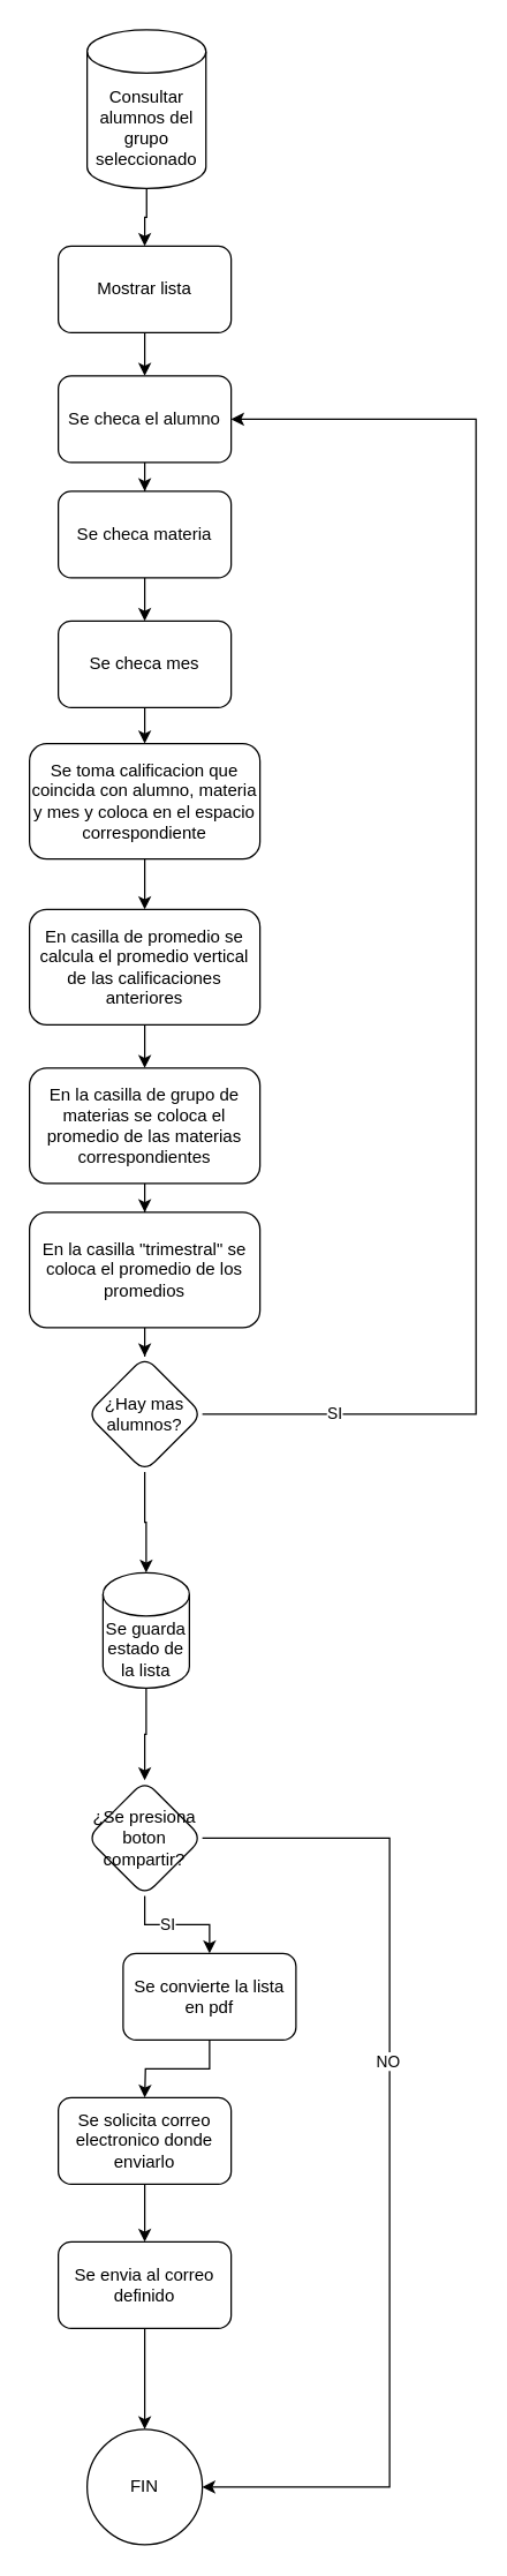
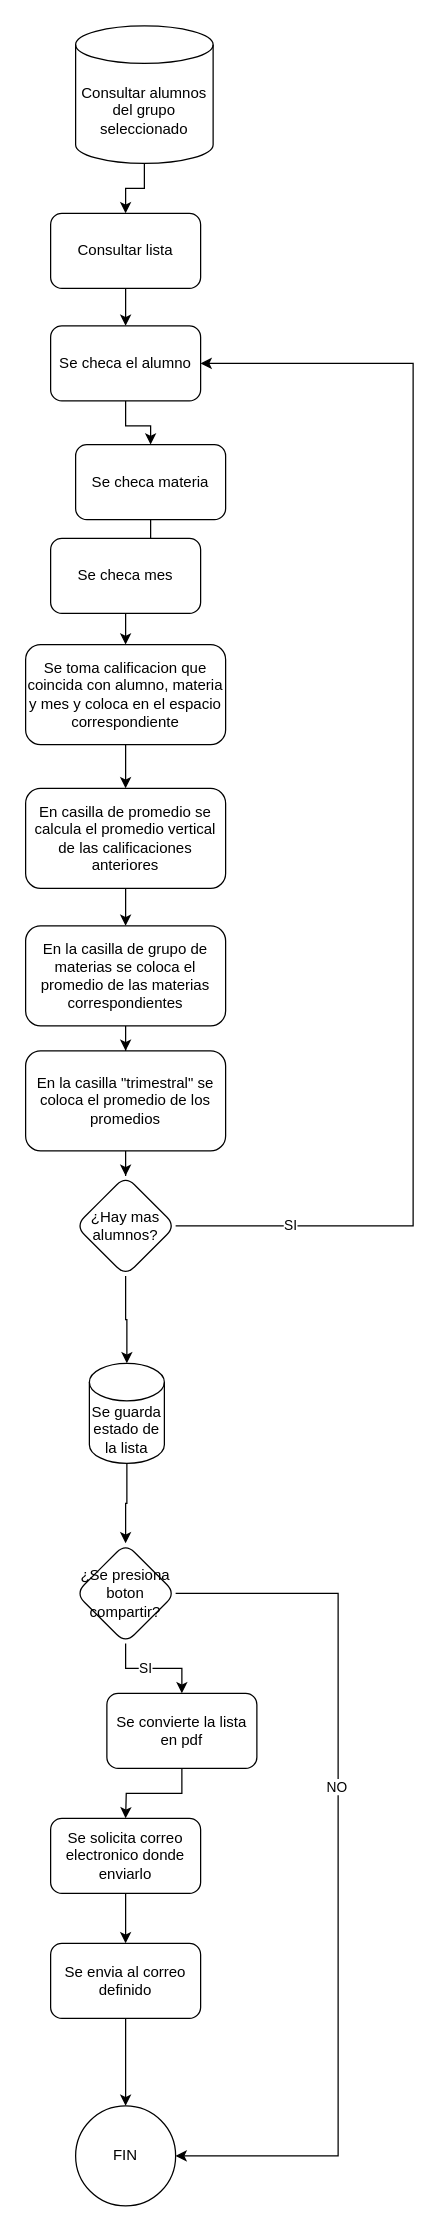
  <mxCell id="0" />
  <mxCell id="1" parent="0" />
  <mxCell id="2" value="" style="edgeStyle=orthogonalEdgeStyle;rounded=0;orthogonalLoop=1;jettySize=auto;html=1;" edge="1" parent="1" source="3" target="5"><mxGeometry relative="1" as="geometry" /></mxCell>
- <mxCell id="3" value="Mostrar lista" style="rounded=1;whiteSpace=wrap;html=1;" vertex="1" parent="1"><mxGeometry x="40" y="170" width="120" height="60" as="geometry" /></mxCell>
+ <mxCell id="3" value="Consultar lista" style="rounded=1;whiteSpace=wrap;html=1;" vertex="1" parent="1"><mxGeometry x="40" y="170" width="120" height="60" as="geometry" /></mxCell>
  <mxCell id="4" value="" style="edgeStyle=orthogonalEdgeStyle;rounded=0;orthogonalLoop=1;jettySize=auto;html=1;" edge="1" parent="1" source="5" target="7"><mxGeometry relative="1" as="geometry" /></mxCell>
  <mxCell id="5" value="Se checa el alumno" style="whiteSpace=wrap;html=1;rounded=1;" vertex="1" parent="1"><mxGeometry x="40" y="260" width="120" height="60" as="geometry" /></mxCell>
  <mxCell id="6" value="" style="edgeStyle=orthogonalEdgeStyle;rounded=0;orthogonalLoop=1;jettySize=auto;html=1;" edge="1" parent="1" source="7" target="9"><mxGeometry relative="1" as="geometry" /></mxCell>
- <mxCell id="7" value="Se checa materia" style="whiteSpace=wrap;html=1;rounded=1;" vertex="1" parent="1"><mxGeometry x="40" y="340" width="120" height="60" as="geometry" /></mxCell>
+ <mxCell id="7" value="Se checa materia" style="whiteSpace=wrap;html=1;rounded=1;" vertex="1" parent="1"><mxGeometry x="60" y="355" width="120" height="60" as="geometry" /></mxCell>
  <mxCell id="8" value="" style="edgeStyle=orthogonalEdgeStyle;rounded=0;orthogonalLoop=1;jettySize=auto;html=1;" edge="1" parent="1" source="9" target="11"><mxGeometry relative="1" as="geometry" /></mxCell>
  <mxCell id="9" value="Se checa mes" style="whiteSpace=wrap;html=1;rounded=1;" vertex="1" parent="1"><mxGeometry x="40" y="430" width="120" height="60" as="geometry" /></mxCell>
  <mxCell id="10" value="" style="edgeStyle=orthogonalEdgeStyle;rounded=0;orthogonalLoop=1;jettySize=auto;html=1;" edge="1" parent="1" source="11" target="13"><mxGeometry relative="1" as="geometry" /></mxCell>
  <mxCell id="11" value="Se toma calificacion que coincida con alumno, materia y mes y coloca en el espacio correspondiente" style="whiteSpace=wrap;html=1;rounded=1;" vertex="1" parent="1"><mxGeometry x="20" y="515" width="160" height="80" as="geometry" /></mxCell>
  <mxCell id="12" value="" style="edgeStyle=orthogonalEdgeStyle;rounded=0;orthogonalLoop=1;jettySize=auto;html=1;" edge="1" parent="1" source="13" target="15"><mxGeometry relative="1" as="geometry" /></mxCell>
  <mxCell id="13" value="En casilla de promedio se calcula el promedio vertical de las calificaciones anteriores" style="whiteSpace=wrap;html=1;rounded=1;" vertex="1" parent="1"><mxGeometry x="20" y="630" width="160" height="80" as="geometry" /></mxCell>
  <mxCell id="14" value="" style="edgeStyle=orthogonalEdgeStyle;rounded=0;orthogonalLoop=1;jettySize=auto;html=1;" edge="1" parent="1" source="15" target="17"><mxGeometry relative="1" as="geometry" /></mxCell>
  <mxCell id="15" value="En la casilla de grupo de materias se coloca el promedio de las materias correspondientes" style="whiteSpace=wrap;html=1;rounded=1;" vertex="1" parent="1"><mxGeometry x="20" y="740" width="160" height="80" as="geometry" /></mxCell>
  <mxCell id="16" value="" style="edgeStyle=orthogonalEdgeStyle;rounded=0;orthogonalLoop=1;jettySize=auto;html=1;" edge="1" parent="1" source="17" target="33"><mxGeometry relative="1" as="geometry" /></mxCell>
  <mxCell id="17" value="En la casilla &quot;trimestral&quot; se coloca el promedio de los promedios" style="whiteSpace=wrap;html=1;rounded=1;" vertex="1" parent="1"><mxGeometry x="20" y="840" width="160" height="80" as="geometry" /></mxCell>
  <mxCell id="18" value="" style="edgeStyle=orthogonalEdgeStyle;rounded=0;orthogonalLoop=1;jettySize=auto;html=1;" edge="1" parent="1" source="22" target="24"><mxGeometry relative="1" as="geometry" /></mxCell>
  <mxCell id="19" value="SI" style="edgeLabel;html=1;align=center;verticalAlign=middle;resizable=0;points=[];" vertex="1" connectable="0" parent="18"><mxGeometry x="-0.178" y="1" relative="1" as="geometry"><mxPoint as="offset" /></mxGeometry></mxCell>
  <mxCell id="20" value="" style="edgeStyle=orthogonalEdgeStyle;rounded=0;orthogonalLoop=1;jettySize=auto;html=1;entryX=1;entryY=0.5;entryDx=0;entryDy=0;" edge="1" parent="1" source="22" target="29"><mxGeometry relative="1" as="geometry"><mxPoint x="200" y="1274" as="targetPoint" /><Array as="points"><mxPoint x="270" y="1274" /><mxPoint x="270" y="1724" /></Array></mxGeometry></mxCell>
  <mxCell id="21" value="NO" style="edgeLabel;html=1;align=center;verticalAlign=middle;resizable=0;points=[];" vertex="1" connectable="0" parent="20"><mxGeometry x="-0.2" y="-2" relative="1" as="geometry"><mxPoint as="offset" /></mxGeometry></mxCell>
  <mxCell id="22" value="¿Se presiona boton compartir?" style="rhombus;whiteSpace=wrap;html=1;rounded=1;" vertex="1" parent="1"><mxGeometry x="60" y="1234" width="80" height="80" as="geometry" /></mxCell>
  <mxCell id="23" value="" style="edgeStyle=orthogonalEdgeStyle;rounded=0;orthogonalLoop=1;jettySize=auto;html=1;" edge="1" parent="1" source="24"><mxGeometry relative="1" as="geometry"><mxPoint x="100" y="1454" as="targetPoint" /></mxGeometry></mxCell>
  <mxCell id="24" value="Se convierte la lista en pdf" style="whiteSpace=wrap;html=1;rounded=1;" vertex="1" parent="1"><mxGeometry x="85" y="1354" width="120" height="60" as="geometry" /></mxCell>
  <mxCell id="25" value="" style="edgeStyle=orthogonalEdgeStyle;rounded=0;orthogonalLoop=1;jettySize=auto;html=1;" edge="1" parent="1" source="26" target="28"><mxGeometry relative="1" as="geometry" /></mxCell>
  <mxCell id="26" value="Se solicita correo electronico donde enviarlo" style="rounded=1;whiteSpace=wrap;html=1;" vertex="1" parent="1"><mxGeometry x="40" y="1454" width="120" height="60" as="geometry" /></mxCell>
  <mxCell id="27" value="" style="edgeStyle=orthogonalEdgeStyle;rounded=0;orthogonalLoop=1;jettySize=auto;html=1;" edge="1" parent="1" source="28" target="29"><mxGeometry relative="1" as="geometry" /></mxCell>
  <mxCell id="28" value="Se envia al correo definido" style="rounded=1;whiteSpace=wrap;html=1;" vertex="1" parent="1"><mxGeometry x="40" y="1554" width="120" height="60" as="geometry" /></mxCell>
  <mxCell id="29" value="FIN" style="ellipse;whiteSpace=wrap;html=1;rounded=1;" vertex="1" parent="1"><mxGeometry x="60" y="1684" width="80" height="80" as="geometry" /></mxCell>
  <mxCell id="30" style="edgeStyle=orthogonalEdgeStyle;rounded=0;orthogonalLoop=1;jettySize=auto;html=1;exitX=1;exitY=0.5;exitDx=0;exitDy=0;entryX=1;entryY=0.5;entryDx=0;entryDy=0;" edge="1" parent="1" source="33" target="5"><mxGeometry relative="1" as="geometry"><Array as="points"><mxPoint x="330" y="980" /><mxPoint x="330" y="290" /></Array></mxGeometry></mxCell>
  <mxCell id="31" value="SI" style="edgeLabel;html=1;align=center;verticalAlign=middle;resizable=0;points=[];" vertex="1" connectable="0" parent="30"><mxGeometry x="-0.827" y="1" relative="1" as="geometry"><mxPoint as="offset" /></mxGeometry></mxCell>
  <mxCell id="32" value="" style="edgeStyle=orthogonalEdgeStyle;rounded=0;orthogonalLoop=1;jettySize=auto;html=1;" edge="1" parent="1" source="33" target="37"><mxGeometry relative="1" as="geometry" /></mxCell>
  <mxCell id="33" value="¿Hay mas alumnos?" style="rhombus;whiteSpace=wrap;html=1;rounded=1;" vertex="1" parent="1"><mxGeometry x="60" y="940" width="80" height="80" as="geometry" /></mxCell>
  <mxCell id="34" value="" style="edgeStyle=orthogonalEdgeStyle;rounded=0;orthogonalLoop=1;jettySize=auto;html=1;" edge="1" parent="1" source="35" target="3"><mxGeometry relative="1" as="geometry" /></mxCell>
- <mxCell id="35" value="Consultar alumnos del grupo seleccionado" style="shape=cylinder3;whiteSpace=wrap;html=1;boundedLbl=1;backgroundOutline=1;size=15;" vertex="1" parent="1"><mxGeometry x="60" y="20" width="82.5" height="110" as="geometry" /></mxCell>
+ <mxCell id="35" value="Consultar alumnos del grupo seleccionado" style="shape=cylinder3;whiteSpace=wrap;html=1;boundedLbl=1;backgroundOutline=1;size=15;" vertex="1" parent="1"><mxGeometry x="60" y="20" width="110" height="110" as="geometry" /></mxCell>
  <mxCell id="36" value="" style="edgeStyle=orthogonalEdgeStyle;rounded=0;orthogonalLoop=1;jettySize=auto;html=1;" edge="1" parent="1" source="37" target="22"><mxGeometry relative="1" as="geometry" /></mxCell>
  <mxCell id="37" value="Se guarda estado de la lista" style="shape=cylinder3;whiteSpace=wrap;html=1;boundedLbl=1;backgroundOutline=1;size=15;" vertex="1" parent="1"><mxGeometry x="71" y="1090" width="60" height="80" as="geometry" /></mxCell>
